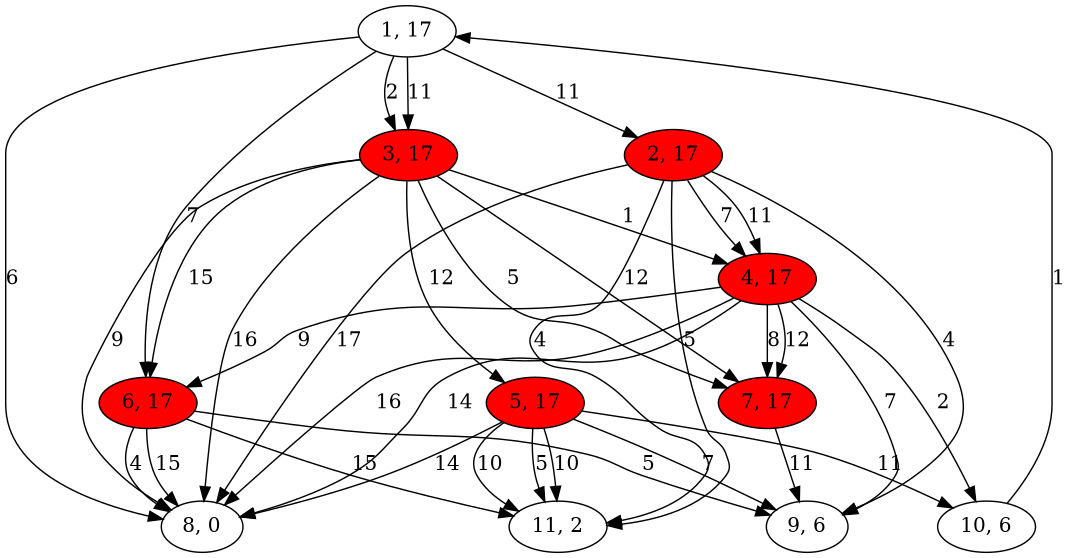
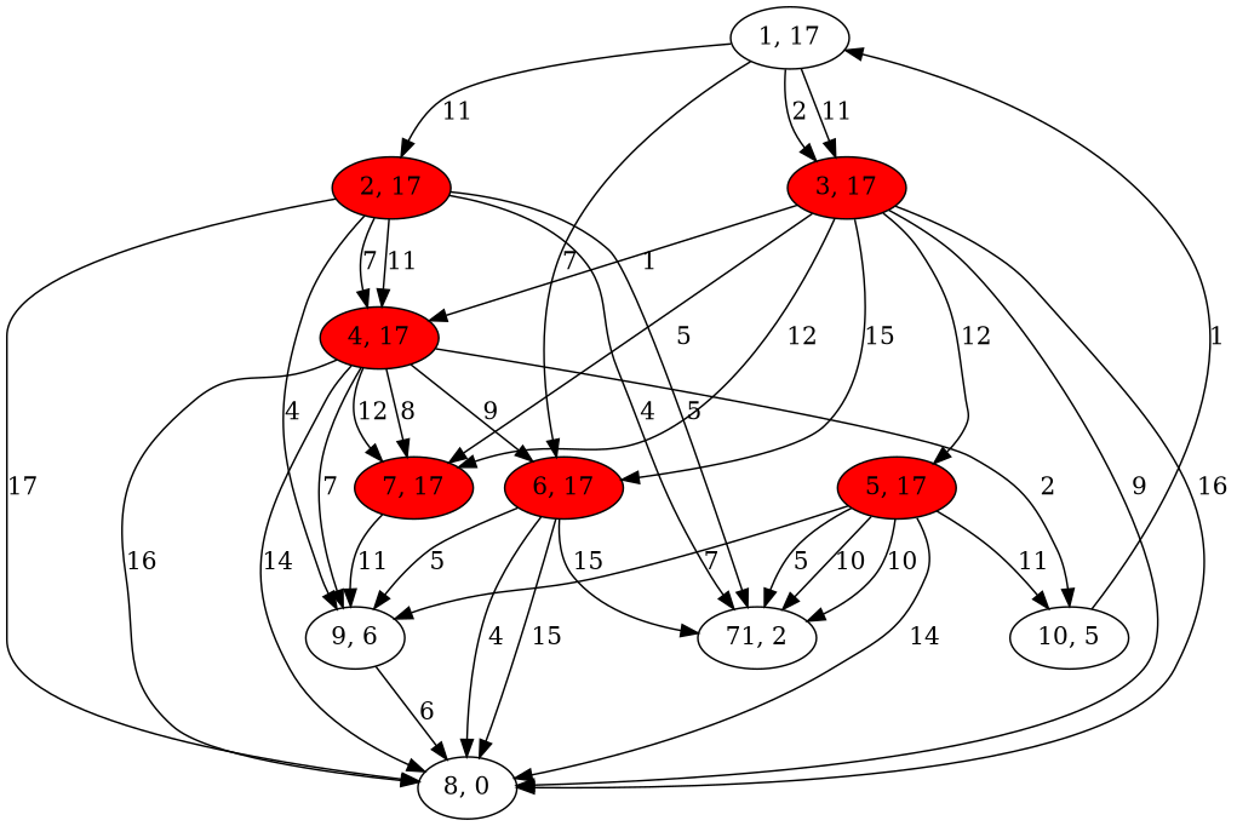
  digraph {
    node [fillcolor=red style=filled]
    n1 [label="1, 17" fillcolor="" style=""]
    n2 [label="2, 17"]
    n3 [label="3, 17"]
    n4 [label="6, 17"]
    n5 [label="8, 0" fillcolor="" style=""]
    n6 [label="4, 17"]
    n7 [label="9, 6" fillcolor="" style=""]
-   n8 [label="11, 2" fillcolor="" style=""]
+   n8 [label="71, 2" fillcolor="" style=""]
    n9 [label="5, 17"]
    n10 [label="7, 17"]
-   n11 [label="10, 6" fillcolor="" style=""]
+   n11 [label="10, 5" fillcolor="" style=""]
    n1 -> n2 [label=11]
    n1 -> n3 [label=2]
    n1 -> n3 [label=11]
    n1 -> n4 [label=7]
-   n1 -> n5 [label=6]
+   n7 -> n5 [label=6]
    n2 -> n5 [label=17]
    n2 -> n6 [label=11]
    n2 -> n6 [label=7]
    n2 -> n7 [label=4]
    n2 -> n8 [label=4]
    n2 -> n8 [label=5]
    n3 -> n4 [label=15]
    n3 -> n5 [label=9]
    n3 -> n5 [label=16]
    n3 -> n6 [label=1]
    n3 -> n9 [label=12]
    n3 -> n10 [label=5]
    n3 -> n10 [label=12]
    n4 -> n5 [label=15]
    n4 -> n5 [label=4]
    n4 -> n7 [label=5]
    n4 -> n8 [label=15]
    n6 -> n4 [label=9]
    n6 -> n5 [label=16]
    n6 -> n5 [label=14]
    n6 -> n7 [label=7]
    n6 -> n10 [label=12]
    n6 -> n10 [label=8]
    n6 -> n11 [label=2]
    n9 -> n5 [label=14]
    n9 -> n7 [label=7]
    n9 -> n8 [label=10]
    n9 -> n8 [label=10]
    n9 -> n8 [label=5]
    n9 -> n11 [label=11]
    n10 -> n7 [label=11]
    n11 -> n1 [label=1]
  }
